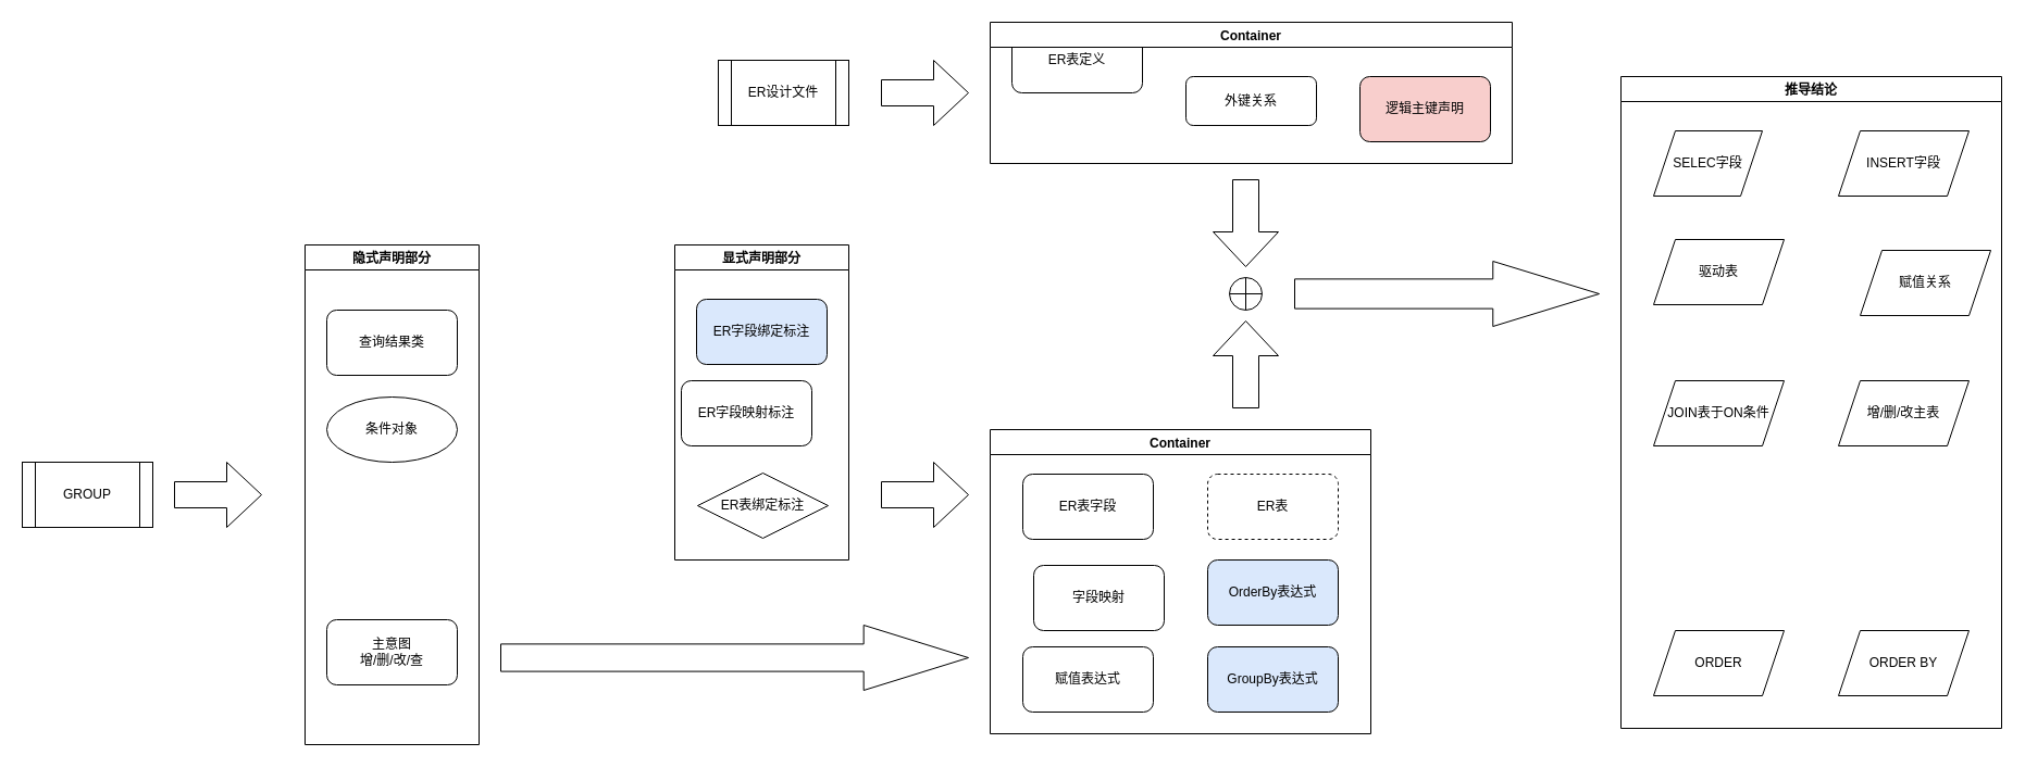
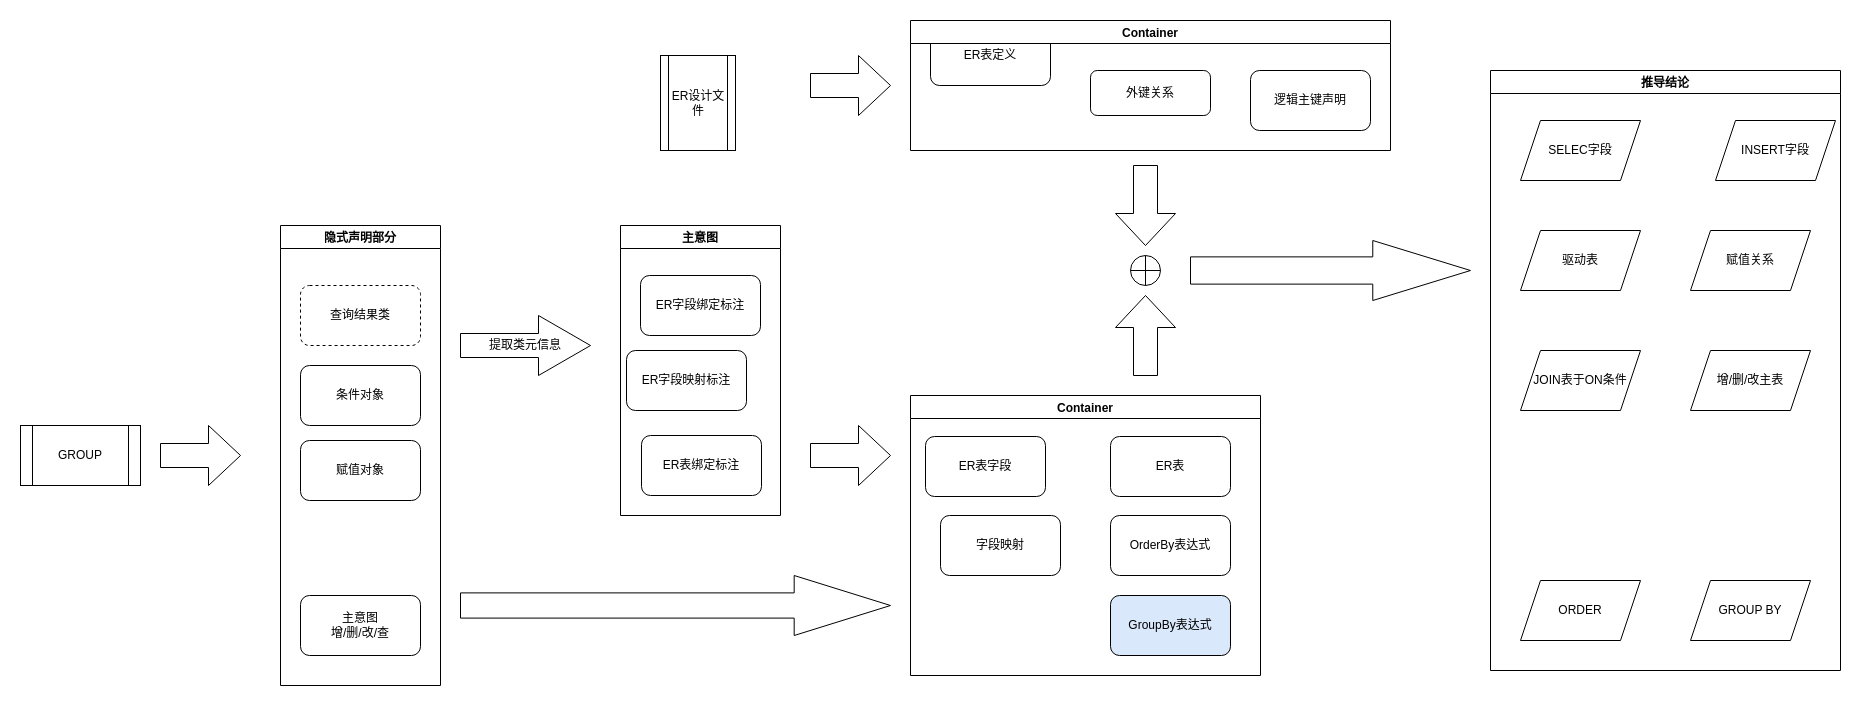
  <mxCell id="0" />
  <mxCell id="1" parent="0" />
- <mxCell id="2" value="条件对象" style="ellipse;whiteSpace=wrap;html=1;" vertex="1" parent="1"><mxGeometry x="300" y="365" width="120" height="60" as="geometry" /></mxCell>
- <mxCell id="3" value="ER表字段" style="rounded=1;whiteSpace=wrap;html=1;" vertex="1" parent="1"><mxGeometry x="940" y="436" width="120" height="60" as="geometry" /></mxCell>
- <mxCell id="4" value="ER表" style="rounded=1;whiteSpace=wrap;html=1;dashed=1;" vertex="1" parent="1"><mxGeometry x="1110" y="436" width="120" height="60" as="geometry" /></mxCell>
- <mxCell id="6" value="主意图&lt;br&gt;增/删/改/查" style="rounded=1;whiteSpace=wrap;html=1;" vertex="1" parent="1"><mxGeometry x="300" y="570" width="120" height="60" as="geometry" /></mxCell>
+ <mxCell id="2" value="条件对象" style="rounded=1;whiteSpace=wrap;html=1;" vertex="1" parent="1"><mxGeometry x="300" y="365" width="120" height="60" as="geometry" /></mxCell>
+ <mxCell id="3" value="ER表字段" style="rounded=1;whiteSpace=wrap;html=1;" vertex="1" parent="1"><mxGeometry x="925" y="436" width="120" height="60" as="geometry" /></mxCell>
+ <mxCell id="4" value="ER表" style="rounded=1;whiteSpace=wrap;html=1;" vertex="1" parent="1"><mxGeometry x="1110" y="436" width="120" height="60" as="geometry" /></mxCell>
+ <mxCell id="5" value="赋值对象" style="rounded=1;whiteSpace=wrap;html=1;" vertex="1" parent="1"><mxGeometry x="300" y="440" width="120" height="60" as="geometry" /></mxCell>
+ <mxCell id="6" value="主意图&lt;br&gt;增/删/改/查" style="rounded=1;whiteSpace=wrap;html=1;" vertex="1" parent="1"><mxGeometry x="300" y="595" width="120" height="60" as="geometry" /></mxCell>
  <mxCell id="7" value="GROUP" style="shape=process;whiteSpace=wrap;html=1;backgroundOutline=1;" vertex="1" parent="1"><mxGeometry x="20" y="425" width="120" height="60" as="geometry" /></mxCell>
  <mxCell id="8" value="" style="shape=singleArrow;whiteSpace=wrap;html=1;arrowWidth=0.4;arrowSize=0.4;" vertex="1" parent="1"><mxGeometry x="160" y="425" width="80" height="60" as="geometry" /></mxCell>
- <mxCell id="10" value="ER设计文件" style="shape=process;whiteSpace=wrap;html=1;backgroundOutline=1;" vertex="1" parent="1"><mxGeometry x="660" y="55" width="120" height="60" as="geometry" /></mxCell>
+ <mxCell id="9" value="提取类元信息" style="shape=singleArrow;whiteSpace=wrap;html=1;arrowWidth=0.4;arrowSize=0.4;" vertex="1" parent="1"><mxGeometry x="460" y="315" width="130" height="60" as="geometry" /></mxCell>
+ <mxCell id="10" value="ER设计文件" style="shape=process;whiteSpace=wrap;html=1;backgroundOutline=1;" vertex="1" parent="1"><mxGeometry x="660" y="55" width="75" height="95" as="geometry" /></mxCell>
  <mxCell id="11" value="ER表定义" style="rounded=1;whiteSpace=wrap;html=1;" vertex="1" parent="1"><mxGeometry x="930" y="25" width="120" height="60" as="geometry" /></mxCell>
  <mxCell id="12" value="外键关系" style="rounded=1;whiteSpace=wrap;html=1;" vertex="1" parent="1"><mxGeometry x="1090" y="70" width="120" height="45" as="geometry" /></mxCell>
- <mxCell id="13" value="逻辑主键声明" style="rounded=1;whiteSpace=wrap;html=1;fillColor=#f8cecc;" vertex="1" parent="1"><mxGeometry x="1250" y="70" width="120" height="60" as="geometry" /></mxCell>
- <mxCell id="14" value="SELEC字段" style="shape=parallelogram;perimeter=parallelogramPerimeter;whiteSpace=wrap;html=1;fixedSize=1;" vertex="1" parent="1"><mxGeometry x="1520" y="120" width="100" height="60" as="geometry" /></mxCell>
- <mxCell id="15" value="查询结果类" style="rounded=1;whiteSpace=wrap;html=1;" vertex="1" parent="1"><mxGeometry x="300" y="285" width="120" height="60" as="geometry" /></mxCell>
- <mxCell id="16" value="驱动表" style="shape=parallelogram;perimeter=parallelogramPerimeter;whiteSpace=wrap;html=1;fixedSize=1;" vertex="1" parent="1"><mxGeometry x="1520" y="220" width="120" height="60" as="geometry" /></mxCell>
+ <mxCell id="13" value="逻辑主键声明" style="rounded=1;whiteSpace=wrap;html=1;" vertex="1" parent="1"><mxGeometry x="1250" y="70" width="120" height="60" as="geometry" /></mxCell>
+ <mxCell id="14" value="SELEC字段" style="shape=parallelogram;perimeter=parallelogramPerimeter;whiteSpace=wrap;html=1;fixedSize=1;" vertex="1" parent="1"><mxGeometry x="1520" y="120" width="120" height="60" as="geometry" /></mxCell>
+ <mxCell id="15" value="查询结果类" style="rounded=1;whiteSpace=wrap;html=1;dashed=1;" vertex="1" parent="1"><mxGeometry x="300" y="285" width="120" height="60" as="geometry" /></mxCell>
+ <mxCell id="16" value="驱动表" style="shape=parallelogram;perimeter=parallelogramPerimeter;whiteSpace=wrap;html=1;fixedSize=1;" vertex="1" parent="1"><mxGeometry x="1520" y="230" width="120" height="60" as="geometry" /></mxCell>
  <mxCell id="17" value="JOIN表于ON条件" style="shape=parallelogram;perimeter=parallelogramPerimeter;whiteSpace=wrap;html=1;fixedSize=1;" vertex="1" parent="1"><mxGeometry x="1520" y="350" width="120" height="60" as="geometry" /></mxCell>
- <mxCell id="18" value="INSERT字段" style="shape=parallelogram;perimeter=parallelogramPerimeter;whiteSpace=wrap;html=1;fixedSize=1;" vertex="1" parent="1"><mxGeometry x="1690" y="120" width="120" height="60" as="geometry" /></mxCell>
+ <mxCell id="18" value="INSERT字段" style="shape=parallelogram;perimeter=parallelogramPerimeter;whiteSpace=wrap;html=1;fixedSize=1;" vertex="1" parent="1"><mxGeometry x="1715" y="120" width="120" height="60" as="geometry" /></mxCell>
  <mxCell id="19" value="增/删/改主表" style="shape=parallelogram;perimeter=parallelogramPerimeter;whiteSpace=wrap;html=1;fixedSize=1;" vertex="1" parent="1"><mxGeometry x="1690" y="350" width="120" height="60" as="geometry" /></mxCell>
  <mxCell id="20" value="ORDER" style="shape=parallelogram;perimeter=parallelogramPerimeter;whiteSpace=wrap;html=1;fixedSize=1;" vertex="1" parent="1"><mxGeometry x="1520" y="580" width="120" height="60" as="geometry" /></mxCell>
- <mxCell id="21" value="ORDER BY" style="shape=parallelogram;perimeter=parallelogramPerimeter;whiteSpace=wrap;html=1;fixedSize=1;" vertex="1" parent="1"><mxGeometry x="1690" y="580" width="120" height="60" as="geometry" /></mxCell>
- <mxCell id="22" value="赋值关系" style="shape=parallelogram;perimeter=parallelogramPerimeter;whiteSpace=wrap;html=1;fixedSize=1;" vertex="1" parent="1"><mxGeometry x="1710" y="230" width="120" height="60" as="geometry" /></mxCell>
+ <mxCell id="21" value="GROUP BY" style="shape=parallelogram;perimeter=parallelogramPerimeter;whiteSpace=wrap;html=1;fixedSize=1;" vertex="1" parent="1"><mxGeometry x="1690" y="580" width="120" height="60" as="geometry" /></mxCell>
+ <mxCell id="22" value="赋值关系" style="shape=parallelogram;perimeter=parallelogramPerimeter;whiteSpace=wrap;html=1;fixedSize=1;" vertex="1" parent="1"><mxGeometry x="1690" y="230" width="120" height="60" as="geometry" /></mxCell>
  <mxCell id="23" value="隐式声明部分" style="swimlane;" vertex="1" parent="1"><mxGeometry x="280" y="225" width="160" height="460" as="geometry" /></mxCell>
- <mxCell id="24" value="显式声明部分" style="swimlane;" vertex="1" parent="1"><mxGeometry x="620" y="225" width="160" height="290" as="geometry" /></mxCell>
- <mxCell id="25" value="ER表绑定标注" style="rhombus;whiteSpace=wrap;html=1;" vertex="1" parent="24"><mxGeometry x="21" y="210" width="120" height="60" as="geometry" /></mxCell>
+ <mxCell id="24" value="主意图" style="swimlane;" vertex="1" parent="1"><mxGeometry x="620" y="225" width="160" height="290" as="geometry" /></mxCell>
+ <mxCell id="25" value="ER表绑定标注" style="rounded=1;whiteSpace=wrap;html=1;" vertex="1" parent="24"><mxGeometry x="21" y="210" width="120" height="60" as="geometry" /></mxCell>
  <mxCell id="26" value="ER字段映射标注" style="rounded=1;whiteSpace=wrap;html=1;" vertex="1" parent="24"><mxGeometry x="6" y="125" width="120" height="60" as="geometry" /></mxCell>
- <mxCell id="27" value="ER字段绑定标注" style="rounded=1;whiteSpace=wrap;html=1;fillColor=#dae8fc;" vertex="1" parent="24"><mxGeometry x="20" y="50" width="120" height="60" as="geometry" /></mxCell>
+ <mxCell id="27" value="ER字段绑定标注" style="rounded=1;whiteSpace=wrap;html=1;" vertex="1" parent="24"><mxGeometry x="20" y="50" width="120" height="60" as="geometry" /></mxCell>
  <mxCell id="28" value="" style="shape=singleArrow;whiteSpace=wrap;html=1;arrowWidth=0.42;arrowSize=0.224;" vertex="1" parent="1"><mxGeometry x="460" y="575" width="430" height="60" as="geometry" /></mxCell>
  <mxCell id="29" value="" style="shape=orEllipse;perimeter=ellipsePerimeter;whiteSpace=wrap;html=1;backgroundOutline=1;" vertex="1" parent="1"><mxGeometry x="1130" y="255" width="30" height="30" as="geometry" /></mxCell>
  <mxCell id="30" value="推导结论" style="swimlane;" vertex="1" parent="1"><mxGeometry x="1490" y="70" width="350" height="600" as="geometry" /></mxCell>
  <mxCell id="31" value="Container" style="swimlane;" vertex="1" parent="1"><mxGeometry x="910" y="395" width="350" height="280" as="geometry" /></mxCell>
- <mxCell id="32" value="字段映射" style="rounded=1;whiteSpace=wrap;html=1;" vertex="1" parent="31"><mxGeometry x="40" y="125" width="120" height="60" as="geometry" /></mxCell>
- <mxCell id="33" value="OrderBy表达式" style="rounded=1;whiteSpace=wrap;html=1;fillColor=#dae8fc;" vertex="1" parent="31"><mxGeometry x="200" y="120" width="120" height="60" as="geometry" /></mxCell>
- <mxCell id="34" value="赋值表达式" style="rounded=1;whiteSpace=wrap;html=1;" vertex="1" parent="31"><mxGeometry x="30" y="200" width="120" height="60" as="geometry" /></mxCell>
+ <mxCell id="32" value="字段映射" style="rounded=1;whiteSpace=wrap;html=1;" vertex="1" parent="31"><mxGeometry x="30" y="120" width="120" height="60" as="geometry" /></mxCell>
+ <mxCell id="33" value="OrderBy表达式" style="rounded=1;whiteSpace=wrap;html=1;" vertex="1" parent="31"><mxGeometry x="200" y="120" width="120" height="60" as="geometry" /></mxCell>
  <mxCell id="35" value="GroupBy表达式" style="rounded=1;whiteSpace=wrap;html=1;fillColor=#dae8fc;" vertex="1" parent="31"><mxGeometry x="200" y="200" width="120" height="60" as="geometry" /></mxCell>
  <mxCell id="36" value="Container" style="swimlane;" vertex="1" parent="1"><mxGeometry x="910" y="20" width="480" height="130" as="geometry" /></mxCell>
  <mxCell id="37" value="" style="shape=singleArrow;whiteSpace=wrap;html=1;arrowWidth=0.4;arrowSize=0.4;direction=south;" vertex="1" parent="1"><mxGeometry x="1115" y="165" width="60" height="80" as="geometry" /></mxCell>
  <mxCell id="38" value="" style="shape=singleArrow;whiteSpace=wrap;html=1;arrowWidth=0.4;arrowSize=0.4;" vertex="1" parent="1"><mxGeometry x="810" y="425" width="80" height="60" as="geometry" /></mxCell>
  <mxCell id="39" value="" style="shape=singleArrow;whiteSpace=wrap;html=1;arrowWidth=0.4;arrowSize=0.4;direction=east;" vertex="1" parent="1"><mxGeometry x="810" y="55" width="80" height="60" as="geometry" /></mxCell>
  <mxCell id="40" value="" style="shape=singleArrow;whiteSpace=wrap;html=1;arrowWidth=0.4;arrowSize=0.4;direction=north;" vertex="1" parent="1"><mxGeometry x="1115" y="295" width="60" height="80" as="geometry" /></mxCell>
  <mxCell id="41" value="" style="shape=singleArrow;whiteSpace=wrap;html=1;arrowWidth=0.454;arrowSize=0.349;direction=east;" vertex="1" parent="1"><mxGeometry x="1190" y="240" width="280" height="60" as="geometry" /></mxCell>
